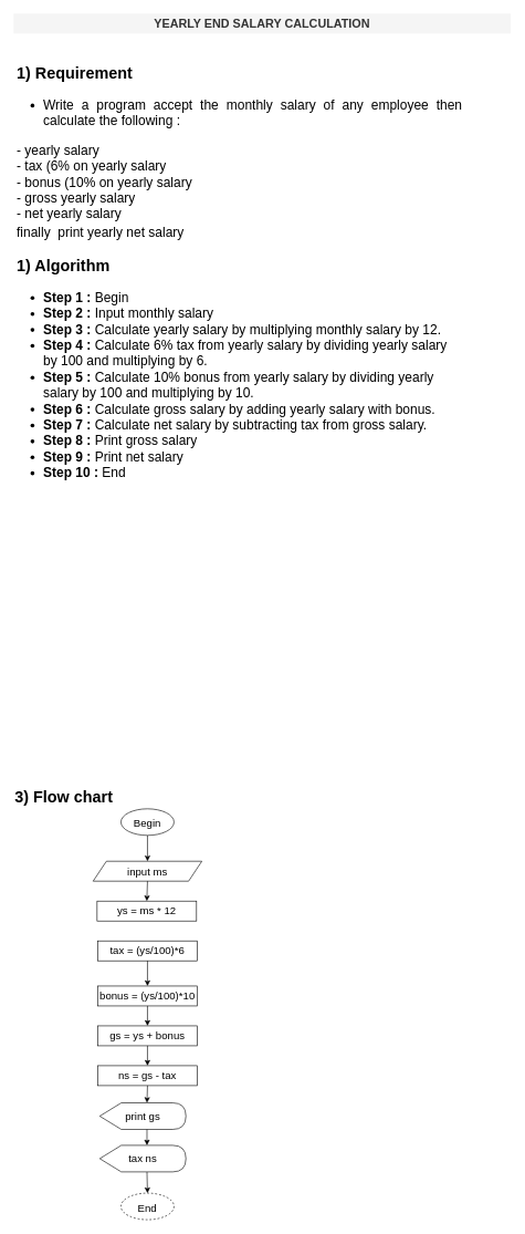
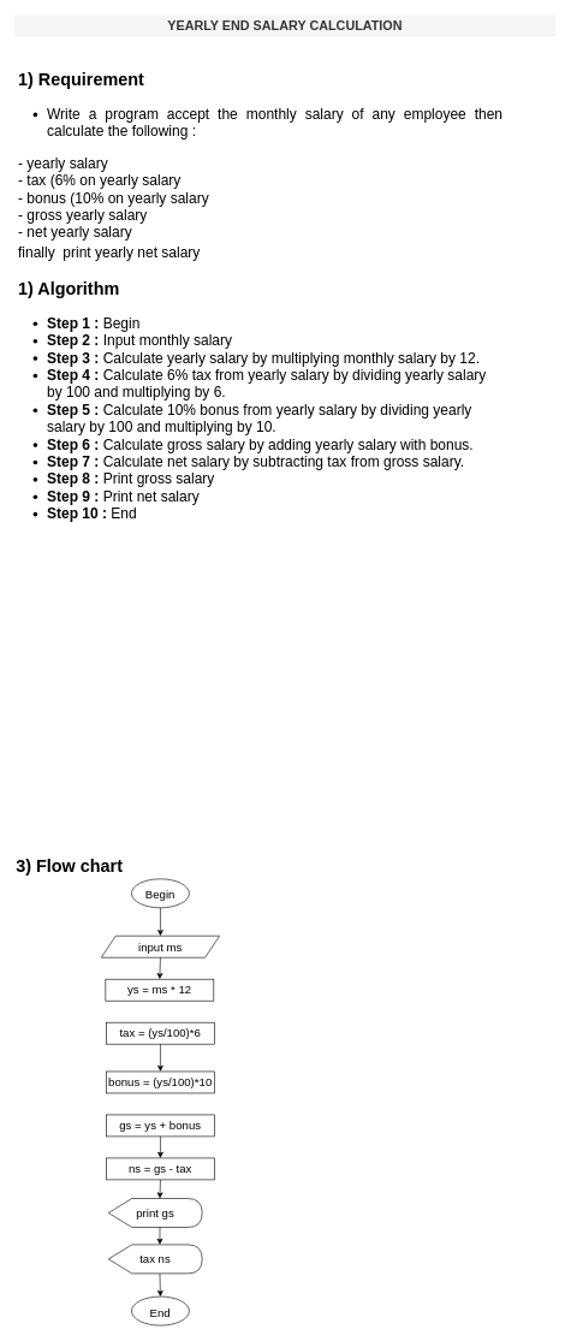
  <mxCell id="0" />
  <mxCell id="1" parent="0" />
  <mxCell id="2" value="&lt;p style=&quot;line-height: 1.2&quot;&gt;&lt;/p&gt;&lt;h1 style=&quot;text-align: justify&quot;&gt;&lt;font style=&quot;font-size: 24px&quot;&gt;1)&lt;/font&gt;&lt;font style=&quot;font-size: 24px ; font-weight: normal&quot;&gt;&amp;nbsp;&lt;/font&gt;&lt;font style=&quot;font-size: 24px&quot;&gt;Requirement&lt;/font&gt;&lt;/h1&gt;&lt;h1&gt;&lt;ul style=&quot;font-size: 20px&quot;&gt;&lt;li style=&quot;text-align: justify&quot;&gt;&lt;font style=&quot;font-size: 20px ; font-weight: normal&quot;&gt;Write a program&amp;nbsp;accept the monthly salary of any employee then calculate the following :&lt;/font&gt;&lt;/li&gt;&lt;/ul&gt;&lt;div style=&quot;font-size: 20px ; font-weight: normal ; text-align: justify&quot;&gt;&lt;span&gt;- yearly salary&lt;/span&gt;&lt;/div&gt;&lt;div style=&quot;font-size: 20px ; font-weight: normal ; text-align: justify&quot;&gt;&lt;span&gt;- tax (6% on yearly salary&lt;/span&gt;&lt;/div&gt;&lt;div style=&quot;font-size: 20px ; font-weight: normal ; text-align: justify&quot;&gt;&lt;span&gt;- bonus (10% on yearly salary&lt;/span&gt;&lt;/div&gt;&lt;div style=&quot;font-size: 20px ; font-weight: normal ; text-align: justify&quot;&gt;&lt;span&gt;- gross yearly salary&lt;/span&gt;&lt;/div&gt;&lt;div style=&quot;font-size: 20px ; font-weight: normal ; text-align: justify&quot;&gt;&lt;span&gt;- net yearly salary&lt;/span&gt;&lt;/div&gt;&lt;div style=&quot;text-align: justify&quot;&gt;&lt;span style=&quot;font-size: 20px ; font-weight: 400&quot;&gt;finally&amp;nbsp;&lt;/span&gt;&lt;span style=&quot;font-size: 20px ; font-weight: normal&quot;&gt;&amp;nbsp;print yearly net salary&lt;/span&gt;&lt;/div&gt;&lt;/h1&gt;&lt;h1 style=&quot;font-size: 20px&quot;&gt;&lt;ul style=&quot;font-size: 20px&quot;&gt;&lt;li style=&quot;font-size: 20px&quot;&gt;&lt;/li&gt;&lt;/ul&gt;&lt;/h1&gt;&lt;p&gt;&lt;/p&gt;" style="text;html=1;strokeColor=none;fillColor=none;spacing=5;spacingTop=-20;whiteSpace=wrap;overflow=hidden;rounded=0;" parent="1" vertex="1"><mxGeometry x="20" y="91" width="680" height="280" as="geometry" /></mxCell>
  <mxCell id="3" value="&lt;b&gt;&lt;font style=&quot;font-size: 18px&quot;&gt;YEARLY END SALARY CALCULATION&lt;/font&gt;&lt;/b&gt;" style="text;html=1;strokeColor=none;fillColor=#f5f5f5;align=center;verticalAlign=middle;whiteSpace=wrap;rounded=0;fontColor=#333333;" parent="1" vertex="1"><mxGeometry x="20" y="20" width="750" height="30" as="geometry" /></mxCell>
  <mxCell id="4" value="&lt;h1&gt;&lt;font style=&quot;font-size: 24px&quot;&gt;3) Flow chart&lt;/font&gt;&lt;/h1&gt;" style="text;html=1;strokeColor=none;fillColor=none;align=left;verticalAlign=middle;whiteSpace=wrap;rounded=0;fontSize=18;" parent="1" vertex="1"><mxGeometry x="20" y="1181" width="210" height="30" as="geometry" /></mxCell>
  <mxCell id="5" value="input ms" style="shape=parallelogram;perimeter=parallelogramPerimeter;whiteSpace=wrap;html=1;fixedSize=1;fontSize=16;" parent="1" vertex="1"><mxGeometry x="140" y="1297" width="164" height="30" as="geometry" /></mxCell>
  <mxCell id="6" value="" style="endArrow=classic;html=1;rounded=0;fontSize=16;entryX=0.5;entryY=0;entryDx=0;entryDy=0;exitX=0.5;exitY=1;exitDx=0;exitDy=0;" parent="1" source="22" target="5" edge="1"><mxGeometry width="50" height="50" relative="1" as="geometry"><mxPoint x="222" y="1271" as="sourcePoint" /><mxPoint x="317" y="1197" as="targetPoint" /></mxGeometry></mxCell>
  <mxCell id="7" value="ys = ms * 12" style="rounded=0;whiteSpace=wrap;html=1;fontSize=16;" parent="1" vertex="1"><mxGeometry x="146" y="1357" width="150" height="30" as="geometry" /></mxCell>
  <mxCell id="8" value="" style="endArrow=classic;html=1;rounded=0;fontSize=16;entryX=0.5;entryY=0;entryDx=0;entryDy=0;exitX=0.5;exitY=1;exitDx=0;exitDy=0;" parent="1" source="5" target="7" edge="1"><mxGeometry width="50" height="50" relative="1" as="geometry"><mxPoint x="267" y="1247" as="sourcePoint" /><mxPoint x="317" y="1197" as="targetPoint" /></mxGeometry></mxCell>
  <mxCell id="9" value="tax = (ys/100)*6" style="rounded=0;whiteSpace=wrap;html=1;fontSize=16;" parent="1" vertex="1"><mxGeometry x="147" y="1417" width="150" height="30" as="geometry" /></mxCell>
  <mxCell id="10" value="print gs" style="shape=display;whiteSpace=wrap;html=1;fontSize=16;" parent="1" vertex="1"><mxGeometry x="150" y="1661" width="130" height="40" as="geometry" /></mxCell>
  <mxCell id="11" value="" style="endArrow=classic;html=1;rounded=0;fontSize=16;exitX=0.5;exitY=1;exitDx=0;exitDy=0;entryX=0.5;entryY=0;entryDx=0;entryDy=0;" parent="1" source="9" target="13" edge="1"><mxGeometry width="50" height="50" relative="1" as="geometry"><mxPoint x="267" y="1407" as="sourcePoint" /><mxPoint x="247" y="1465" as="targetPoint" /></mxGeometry></mxCell>
  <mxCell id="12" value="" style="endArrow=classic;html=1;rounded=0;fontSize=16;entryX=0.5;entryY=0;entryDx=0;entryDy=0;exitX=0;exitY=0;exitDx=71.25;exitDy=40;exitPerimeter=0;" parent="1" source="19" target="23" edge="1"><mxGeometry width="50" height="50" relative="1" as="geometry"><mxPoint x="267" y="1772" as="sourcePoint" /><mxPoint x="222" y="1792" as="targetPoint" /></mxGeometry></mxCell>
  <mxCell id="13" value="bonus = (ys/100)*10" style="rounded=0;whiteSpace=wrap;html=1;fontSize=16;" parent="1" vertex="1"><mxGeometry x="147" y="1485" width="150" height="30" as="geometry" /></mxCell>
  <mxCell id="14" value="gs = ys + bonus" style="rounded=0;whiteSpace=wrap;html=1;fontSize=16;" parent="1" vertex="1"><mxGeometry x="147" y="1545" width="150" height="30" as="geometry" /></mxCell>
- <mxCell id="15" value="" style="endArrow=classic;html=1;rounded=0;exitX=0.5;exitY=1;exitDx=0;exitDy=0;entryX=0.5;entryY=0;entryDx=0;entryDy=0;" parent="1" source="13" target="14" edge="1"><mxGeometry width="50" height="50" relative="1" as="geometry"><mxPoint x="267" y="1615" as="sourcePoint" /><mxPoint x="317" y="1565" as="targetPoint" /></mxGeometry></mxCell>
  <mxCell id="16" value="ns = gs - tax" style="rounded=0;whiteSpace=wrap;html=1;fontSize=16;" parent="1" vertex="1"><mxGeometry x="147" y="1605" width="150" height="30" as="geometry" /></mxCell>
  <mxCell id="17" value="" style="endArrow=classic;html=1;rounded=0;exitX=0.5;exitY=1;exitDx=0;exitDy=0;entryX=0.5;entryY=0;entryDx=0;entryDy=0;" parent="1" source="14" target="16" edge="1"><mxGeometry width="50" height="50" relative="1" as="geometry"><mxPoint x="267" y="1775" as="sourcePoint" /><mxPoint x="317" y="1725" as="targetPoint" /></mxGeometry></mxCell>
  <mxCell id="18" value="" style="endArrow=classic;html=1;rounded=0;exitX=0.5;exitY=1;exitDx=0;exitDy=0;entryX=0;entryY=0;entryDx=71.25;entryDy=0;entryPerimeter=0;" parent="1" source="16" target="10" edge="1"><mxGeometry width="50" height="50" relative="1" as="geometry"><mxPoint x="267" y="1775" as="sourcePoint" /><mxPoint x="317" y="1725" as="targetPoint" /></mxGeometry></mxCell>
  <mxCell id="19" value="tax ns" style="shape=display;whiteSpace=wrap;html=1;fontSize=16;" parent="1" vertex="1"><mxGeometry x="150" y="1725" width="130" height="40" as="geometry" /></mxCell>
  <mxCell id="20" value="" style="endArrow=classic;html=1;rounded=0;entryX=0;entryY=0;entryDx=71.25;entryDy=0;entryPerimeter=0;exitX=0;exitY=0;exitDx=71.25;exitDy=40;exitPerimeter=0;" parent="1" source="10" target="19" edge="1"><mxGeometry width="50" height="50" relative="1" as="geometry"><mxPoint x="267" y="1575" as="sourcePoint" /><mxPoint x="317" y="1525" as="targetPoint" /></mxGeometry></mxCell>
  <mxCell id="21" value="&lt;h1&gt;&lt;font style=&quot;font-size: 24px&quot;&gt;1) Algorithm&lt;/font&gt;&lt;/h1&gt;&lt;h1 style=&quot;font-size: 20px&quot;&gt;&lt;ul&gt;&lt;li&gt;&lt;font style=&quot;font-size: 20px&quot;&gt;Step 1 :&lt;span style=&quot;font-weight: normal&quot;&gt; Begin&lt;/span&gt;&lt;/font&gt;&lt;/li&gt;&lt;li&gt;&lt;font style=&quot;font-size: 20px&quot;&gt;Step 2 :&lt;span style=&quot;font-weight: normal&quot;&gt;&amp;nbsp;Input monthly salary&lt;/span&gt;&lt;/font&gt;&lt;/li&gt;&lt;li&gt;&lt;font style=&quot;font-size: 20px&quot;&gt;Step 3 :&lt;span style=&quot;font-weight: normal&quot;&gt;&amp;nbsp;Calculate yearly salary by &lt;/span&gt;&lt;span style=&quot;font-weight: 400&quot;&gt;multiplying monthly salary by 12.&lt;/span&gt;&lt;/font&gt;&lt;/li&gt;&lt;li&gt;&lt;font style=&quot;font-size: 20px&quot;&gt;Step 4 :&lt;span style=&quot;font-weight: normal&quot;&gt;&amp;nbsp;Calculate 6% tax from yearly salary by dividing yearly salary by 100 and multiplying by 6.&lt;/span&gt;&lt;/font&gt;&lt;/li&gt;&lt;li&gt;&lt;font style=&quot;font-size: 20px&quot;&gt;Step 5 :&lt;span style=&quot;font-weight: normal&quot;&gt;&amp;nbsp;Calculate 10% bonus from yearly salary by dividing yearly salary by 100 and multiplying by 10.&lt;/span&gt;&lt;/font&gt;&lt;/li&gt;&lt;li&gt;&lt;font style=&quot;font-size: 20px&quot;&gt;Step 6 :&lt;span style=&quot;font-weight: normal&quot;&gt;&amp;nbsp;Calculate gross salary by adding yearly salary with bonus.&lt;/span&gt;&lt;/font&gt;&lt;/li&gt;&lt;li&gt;&lt;font style=&quot;font-size: 20px&quot;&gt;Step 7 :&lt;span style=&quot;font-weight: normal&quot;&gt;&amp;nbsp;Calculate net salary by &lt;/span&gt;&lt;span style=&quot;font-weight: 400&quot;&gt;subtracting&lt;/span&gt;&lt;span style=&quot;font-weight: normal&quot;&gt;&amp;nbsp;tax from gross salary.&lt;/span&gt;&lt;/font&gt;&lt;/li&gt;&lt;li&gt;&lt;font style=&quot;font-size: 20px&quot;&gt;Step 8 :&lt;span style=&quot;font-weight: normal&quot;&gt;&amp;nbsp;Print gross salary&lt;/span&gt;&lt;/font&gt;&lt;/li&gt;&lt;li&gt;&lt;font style=&quot;font-size: 20px&quot;&gt;Step 9 :&lt;span style=&quot;font-weight: normal&quot;&gt;&amp;nbsp;Print net salary&lt;/span&gt;&lt;/font&gt;&lt;/li&gt;&lt;li&gt;&lt;font style=&quot;font-size: 20px&quot;&gt;Step 10 :&lt;span style=&quot;font-weight: normal&quot;&gt;&amp;nbsp;End&lt;/span&gt;&lt;/font&gt;&lt;/li&gt;&lt;li style=&quot;font-size: 20px&quot;&gt;&lt;/li&gt;&lt;/ul&gt;&lt;/h1&gt;" style="text;html=1;strokeColor=none;fillColor=none;spacing=5;spacingTop=-20;whiteSpace=wrap;overflow=hidden;rounded=0;" parent="1" vertex="1"><mxGeometry x="20" y="381" width="680" height="350" as="geometry" /></mxCell>
  <mxCell id="22" value="&lt;span style=&quot;font-size: 16px&quot;&gt;Begin&lt;/span&gt;" style="ellipse;whiteSpace=wrap;html=1;fontSize=24;" parent="1" vertex="1"><mxGeometry x="182" y="1218" width="80" height="40" as="geometry" /></mxCell>
- <mxCell id="23" value="&lt;span style=&quot;font-size: 16px&quot;&gt;End&lt;/span&gt;" style="ellipse;whiteSpace=wrap;html=1;fontSize=24;dashed=1;" parent="1" vertex="1"><mxGeometry x="182" y="1797" width="80" height="40" as="geometry" /></mxCell>
+ <mxCell id="23" value="&lt;span style=&quot;font-size: 16px&quot;&gt;End&lt;/span&gt;" style="ellipse;whiteSpace=wrap;html=1;fontSize=24;" parent="1" vertex="1"><mxGeometry x="182" y="1797" width="80" height="40" as="geometry" /></mxCell>
